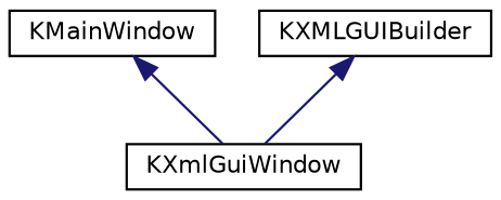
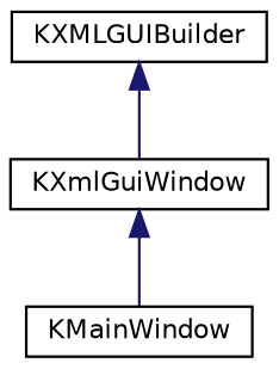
  digraph {
    rankdir=TB
    node [color=black fillcolor=white fontname=Helvetica fontsize=10 shape=record style=filled]
    edge [color=midnightblue dir=back fontname=Helvetica fontsize=10 labelfontname=Helvetica labelfontsize=10 style=solid]
    n1 [height=0.2 label=KMainWindow width=0.4]
    n2 [height=0.2 label=KXmlGuiWindow width=0.4]
    n3 [height=0.2 label=KXMLGUIBuilder width=0.4]
-   n1 -> n2
+   n2 -> n1
    n3 -> n2
  }
